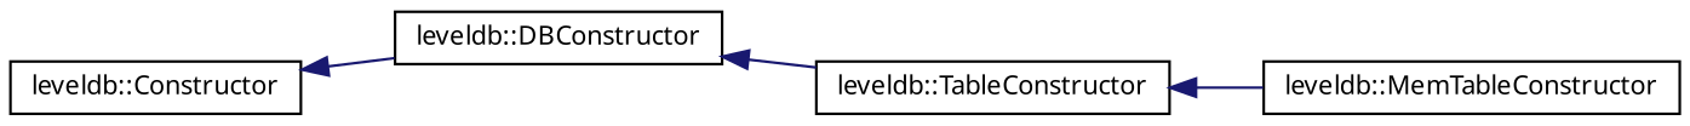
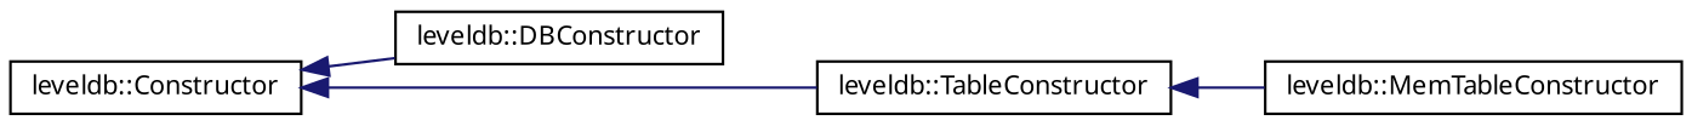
  digraph {
    fontname="Noto Sans"
    rankdir=LR
    node [color=black fillcolor=white fontname="Noto Sans" fontsize=10 shape=record style=filled]
    edge [color=midnightblue dir=back fontname="Noto Sans" fontsize=10 labelfontname=Helvetica labelfontsize=10 style=solid]
    n1 [height=0.2 label="leveldb::Constructor" width=0.4]
    n2 [height=0.2 label="leveldb::DBConstructor" width=0.4]
    n3 [height=0.2 label="leveldb::TableConstructor" width=0.4]
    n4 [height=0.2 label="leveldb::MemTableConstructor" width=0.4]
    n1 -> n2
-   n2 -> n3
+   n1 -> n3
    n3 -> n4
  }
